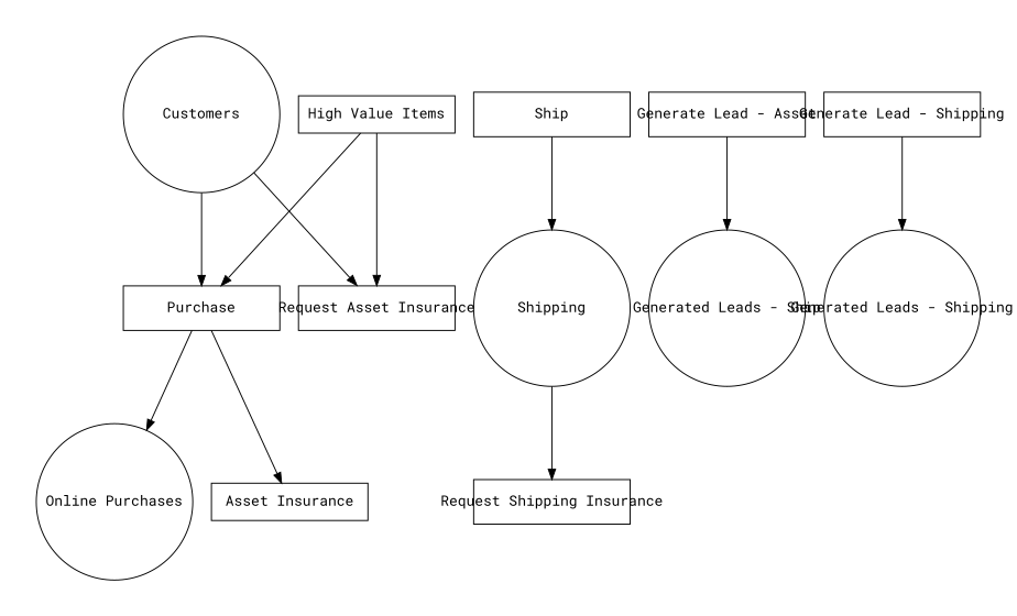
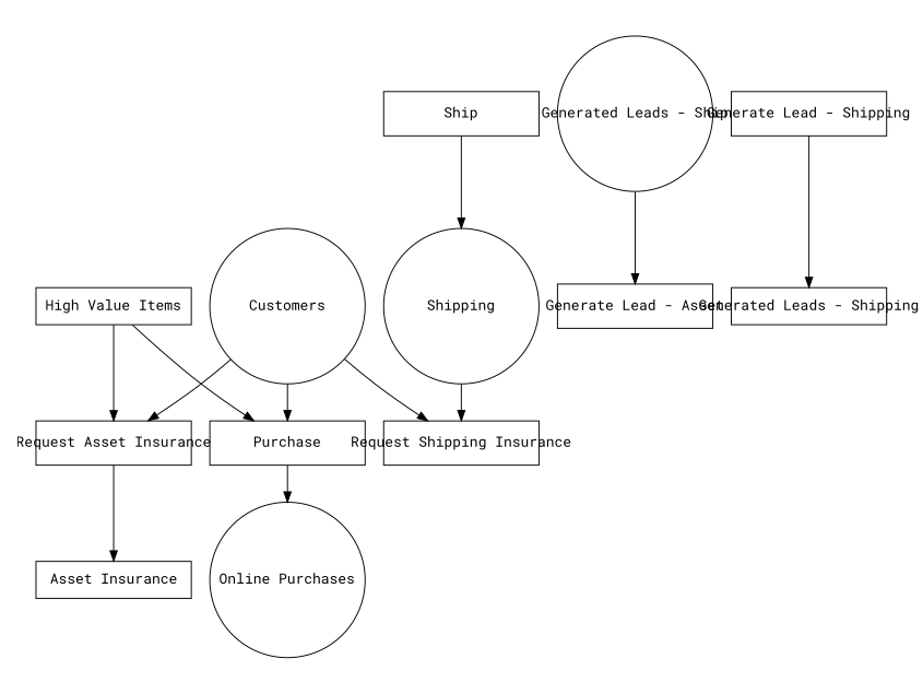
  digraph {
    fontname="Roboto Mono"
    rankdir=TD
    node [fixedsize=true fontname="Roboto Mono" shape=rectangle]
    edge [fontname="Roboto Mono"]
    n1 [label=Customers shape=circle width=2.1]
    n2 [height=0.6 label=Purchase width=2.1]
    n3 [height=0.6 label="Request Shipping Insurance" width=2.1]
    n4 [height=0.6 label="Request Asset Insurance" width=2.1]
    n5 [label="Online Purchases" shape=circle width=2.1]
    n6 [label="Asset Insurance" shape=box width=2.1]
    n7 [label="High Value Items" shape=box width=2.1]
    n8 [height=0.6 label=Ship width=2.1]
    n9 [label=Shipping shape=circle width=2.1]
    n10 [height=0.6 label="Generate Lead - Asset" width=2.1]
    n11 [label="Generated Leads - Ship" shape=circle width=2.1]
    n12 [height=0.6 label="Generate Lead - Shipping" width=2.1]
-   n13 [label="Generated Leads - Shipping" shape=circle width=2.1]
+   n13 [label="Generated Leads - Shipping" shape=box width=2.1]
    n1 -> n2
+   n1 -> n3
    n1 -> n4
    n2 -> n5
-   n2 -> n6
+   n4 -> n6
    n7 -> n2
    n7 -> n4
    n8 -> n9
    n9 -> n3
-   n10 -> n11
+   n11 -> n10
    n12 -> n13
  }
